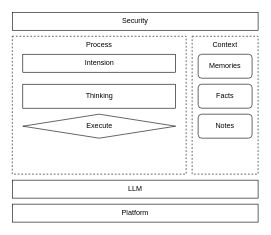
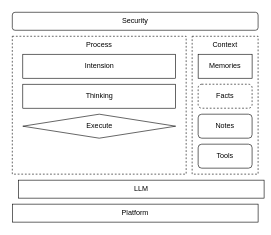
  <mxCell id="0" />
  <mxCell id="1" parent="0" />
  <mxCell id="2" value="Process" style="rounded=0;whiteSpace=wrap;html=1;fillColor=none;verticalAlign=top;dashed=1;" vertex="1" parent="1"><mxGeometry x="20" y="60" width="290" height="230" as="geometry" /></mxCell>
  <mxCell id="3" value="Context" style="rounded=0;whiteSpace=wrap;html=1;fillColor=none;verticalAlign=top;dashed=1;" vertex="1" parent="1"><mxGeometry x="320" y="60" width="110" height="230" as="geometry" /></mxCell>
- <mxCell id="4" value="Memories" style="rounded=1;whiteSpace=wrap;html=1;fillColor=none;" vertex="1" parent="1"><mxGeometry x="330" y="90" width="90" height="40" as="geometry" /></mxCell>
- <mxCell id="5" value="Facts" style="rounded=1;whiteSpace=wrap;html=1;fillColor=none;" vertex="1" parent="1"><mxGeometry x="330" y="140" width="90" height="40" as="geometry" /></mxCell>
+ <mxCell id="4" value="Memories" style="whiteSpace=wrap;html=1;fillColor=none;rounded=0;" vertex="1" parent="1"><mxGeometry x="330" y="90" width="90" height="40" as="geometry" /></mxCell>
+ <mxCell id="5" value="Facts" style="rounded=1;whiteSpace=wrap;html=1;fillColor=none;dashed=1;" vertex="1" parent="1"><mxGeometry x="330" y="140" width="90" height="40" as="geometry" /></mxCell>
  <mxCell id="6" value="Notes" style="rounded=1;whiteSpace=wrap;html=1;fillColor=none;" vertex="1" parent="1"><mxGeometry x="330" y="190" width="90" height="40" as="geometry" /></mxCell>
- <mxCell id="8" value="Intension" style="rounded=0;whiteSpace=wrap;html=1;fillColor=none;" vertex="1" parent="1"><mxGeometry x="37.5" y="90" width="255" height="30" as="geometry" /></mxCell>
+ <mxCell id="7" value="Tools" style="rounded=1;whiteSpace=wrap;html=1;fillColor=none;" vertex="1" parent="1"><mxGeometry x="330" y="240" width="90" height="40" as="geometry" /></mxCell>
+ <mxCell id="8" value="Intension" style="rounded=0;whiteSpace=wrap;html=1;fillColor=none;" vertex="1" parent="1"><mxGeometry x="37.5" y="90" width="255" height="40" as="geometry" /></mxCell>
  <mxCell id="9" value="Thinking" style="rounded=0;whiteSpace=wrap;html=1;fillColor=none;" vertex="1" parent="1"><mxGeometry x="37.5" y="140" width="255" height="40" as="geometry" /></mxCell>
  <mxCell id="10" value="Execute" style="rhombus;whiteSpace=wrap;html=1;fillColor=none;" vertex="1" parent="1"><mxGeometry x="37.5" y="190" width="255" height="40" as="geometry" /></mxCell>
- <mxCell id="11" value="Security" style="rounded=0;whiteSpace=wrap;html=1;fillColor=none;" vertex="1" parent="1"><mxGeometry x="20" y="20" width="410" height="30" as="geometry" /></mxCell>
+ <mxCell id="11" value="Security" style="whiteSpace=wrap;html=1;fillColor=none;rounded=1;" vertex="1" parent="1"><mxGeometry x="20" y="20" width="410" height="30" as="geometry" /></mxCell>
  <mxCell id="12" value="Platform" style="rounded=0;whiteSpace=wrap;html=1;fillColor=none;" vertex="1" parent="1"><mxGeometry x="20" y="340" width="410" height="30" as="geometry" /></mxCell>
- <mxCell id="13" value="LLM" style="rounded=0;whiteSpace=wrap;html=1;fillColor=none;" vertex="1" parent="1"><mxGeometry x="20" y="300" width="410" height="30" as="geometry" /></mxCell>
+ <mxCell id="13" value="LLM" style="rounded=0;whiteSpace=wrap;html=1;fillColor=none;" vertex="1" parent="1"><mxGeometry x="30" y="300" width="410" height="30" as="geometry" /></mxCell>
